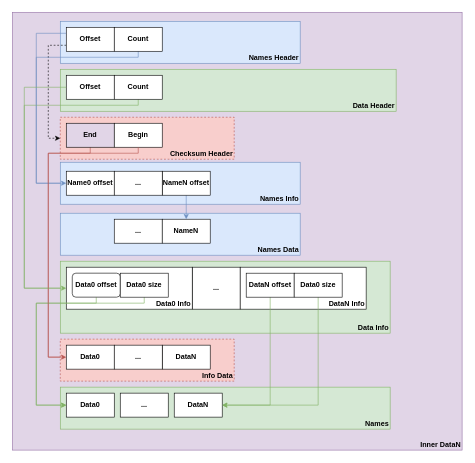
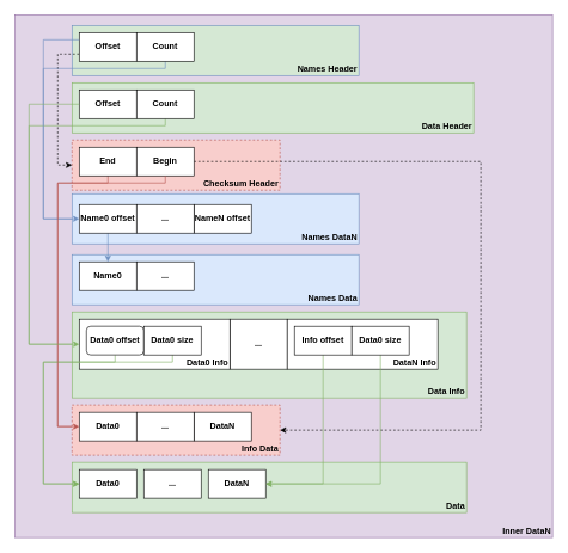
  <mxCell id="0" />
  <mxCell id="1" parent="0" />
  <mxCell id="2" value="Inner DataN" style="rounded=0;whiteSpace=wrap;html=1;fontStyle=1;align=right;verticalAlign=bottom;fillColor=#e1d5e7;strokeColor=#9673a6;" parent="1" vertex="1"><mxGeometry x="20" y="20" width="750" height="730" as="geometry" /></mxCell>
- <mxCell id="3" value="Names Header" style="rounded=0;whiteSpace=wrap;html=1;fontStyle=1;align=right;verticalAlign=bottom;fillColor=#dae8fc;strokeColor=#6c8ebf;" parent="1" vertex="1"><mxGeometry x="100" y="35" width="400" height="70" as="geometry" /></mxCell>
+ <mxCell id="3" value="Names Header" style="rounded=0;whiteSpace=wrap;html=1;fontStyle=1;align=right;verticalAlign=bottom;fillColor=#d5e8d4;strokeColor=#6c8ebf;" parent="1" vertex="1"><mxGeometry x="100" y="35" width="400" height="70" as="geometry" /></mxCell>
  <mxCell id="4" style="edgeStyle=orthogonalEdgeStyle;rounded=0;orthogonalLoop=1;jettySize=auto;html=1;exitX=0;exitY=0.75;exitDx=0;exitDy=0;dashed=1;entryX=0;entryY=0.5;entryDx=0;entryDy=0;" parent="1" source="5" target="12" edge="1"><mxGeometry relative="1" as="geometry"><mxPoint x="80" y="245" as="targetPoint" /><Array as="points"><mxPoint x="80" y="75" /><mxPoint x="80" y="230" /></Array></mxGeometry></mxCell>
  <mxCell id="5" value="Offset" style="rounded=0;whiteSpace=wrap;html=1;fontStyle=1" parent="1" vertex="1"><mxGeometry x="110" y="45" width="80" height="40" as="geometry" /></mxCell>
  <mxCell id="6" style="edgeStyle=orthogonalEdgeStyle;rounded=0;sketch=0;orthogonalLoop=1;jettySize=auto;html=1;exitX=0.5;exitY=1;exitDx=0;exitDy=0;entryX=0;entryY=0.5;entryDx=0;entryDy=0;shadow=0;strokeWidth=1;fillColor=#dae8fc;strokeColor=#6c8ebf;" parent="1" source="7" target="43" edge="1"><mxGeometry relative="1" as="geometry"><Array as="points"><mxPoint x="230" y="95" /><mxPoint x="60" y="95" /><mxPoint x="60" y="305" /></Array></mxGeometry></mxCell>
  <mxCell id="7" value="Count" style="rounded=0;whiteSpace=wrap;html=1;fontStyle=1" parent="1" vertex="1"><mxGeometry x="190" y="45" width="80" height="40" as="geometry" /></mxCell>
  <mxCell id="8" value="Data Header" style="rounded=0;whiteSpace=wrap;html=1;fontStyle=1;verticalAlign=bottom;align=right;fillColor=#d5e8d4;strokeColor=#82b366;" parent="1" vertex="1"><mxGeometry x="100" y="115" width="560" height="70" as="geometry" /></mxCell>
  <mxCell id="9" value="Offset" style="rounded=0;whiteSpace=wrap;html=1;fontStyle=1" parent="1" vertex="1"><mxGeometry x="110" y="125" width="80" height="40" as="geometry" /></mxCell>
  <mxCell id="10" style="edgeStyle=orthogonalEdgeStyle;rounded=0;sketch=0;orthogonalLoop=1;jettySize=auto;html=1;exitX=0.5;exitY=1;exitDx=0;exitDy=0;entryX=0;entryY=0.5;entryDx=0;entryDy=0;shadow=0;strokeWidth=1;fillColor=#d5e8d4;strokeColor=#82b366;" parent="1" source="11" target="32" edge="1"><mxGeometry relative="1" as="geometry"><Array as="points"><mxPoint x="230" y="175" /><mxPoint x="40" y="175" /><mxPoint x="40" y="480" /></Array></mxGeometry></mxCell>
  <mxCell id="11" value="Count" style="rounded=0;whiteSpace=wrap;html=1;fontStyle=1" parent="1" vertex="1"><mxGeometry x="190" y="125" width="80" height="40" as="geometry" /></mxCell>
  <mxCell id="12" value="Checksum Header" style="rounded=0;whiteSpace=wrap;html=1;fontStyle=1;verticalAlign=bottom;align=right;fillColor=#f8cecc;strokeColor=#b85450;dashed=1;" parent="1" vertex="1"><mxGeometry x="100" y="195" width="290" height="70" as="geometry" /></mxCell>
- <mxCell id="13" value="Names Info" style="rounded=0;whiteSpace=wrap;html=1;fontStyle=1;verticalAlign=bottom;align=right;fillColor=#dae8fc;strokeColor=#6c8ebf;" parent="1" vertex="1"><mxGeometry x="100" y="270" width="400" height="70" as="geometry" /></mxCell>
+ <mxCell id="13" value="Names DataN" style="rounded=0;whiteSpace=wrap;html=1;fontStyle=1;verticalAlign=bottom;align=right;fillColor=#dae8fc;strokeColor=#6c8ebf;" parent="1" vertex="1"><mxGeometry x="100" y="270" width="400" height="70" as="geometry" /></mxCell>
  <mxCell id="14" style="edgeStyle=orthogonalEdgeStyle;rounded=0;sketch=0;orthogonalLoop=1;jettySize=auto;html=1;exitX=0.5;exitY=1;exitDx=0;exitDy=0;entryX=0;entryY=0.5;entryDx=0;entryDy=0;shadow=0;strokeWidth=1;fillColor=#f8cecc;strokeColor=#b85450;" parent="1" source="15" target="25" edge="1"><mxGeometry relative="1" as="geometry"><Array as="points"><mxPoint x="150" y="255" /><mxPoint x="80" y="255" /><mxPoint x="80" y="595" /></Array></mxGeometry></mxCell>
- <mxCell id="15" value="End" style="rounded=0;whiteSpace=wrap;html=1;fontStyle=1;fillColor=#e1d5e7;" parent="1" vertex="1"><mxGeometry x="110" y="205" width="80" height="40" as="geometry" /></mxCell>
+ <mxCell id="15" value="End" style="rounded=0;whiteSpace=wrap;html=1;fontStyle=1" parent="1" vertex="1"><mxGeometry x="110" y="205" width="80" height="40" as="geometry" /></mxCell>
+ <mxCell id="16" style="edgeStyle=orthogonalEdgeStyle;rounded=0;orthogonalLoop=1;jettySize=auto;html=1;exitX=1;exitY=0.5;exitDx=0;exitDy=0;entryX=1;entryY=0.5;entryDx=0;entryDy=0;dashed=1;" parent="1" source="17" target="24" edge="1"><mxGeometry relative="1" as="geometry"><Array as="points"><mxPoint x="670" y="225" /><mxPoint x="670" y="600" /></Array></mxGeometry></mxCell>
  <mxCell id="17" value="Begin" style="rounded=0;whiteSpace=wrap;html=1;fontStyle=1" parent="1" vertex="1"><mxGeometry x="190" y="205" width="80" height="40" as="geometry" /></mxCell>
  <mxCell id="18" value="Names Data" style="rounded=0;whiteSpace=wrap;html=1;fontStyle=1;align=right;verticalAlign=bottom;fillColor=#dae8fc;strokeColor=#6c8ebf;" parent="1" vertex="1"><mxGeometry x="100" y="355" width="400" height="70" as="geometry" /></mxCell>
+ <mxCell id="19" value="Name0" style="rounded=0;whiteSpace=wrap;html=1;fontStyle=1" parent="1" vertex="1"><mxGeometry x="110" y="365" width="80" height="40" as="geometry" /></mxCell>
  <mxCell id="20" value="..." style="rounded=0;whiteSpace=wrap;html=1;fontStyle=1" parent="1" vertex="1"><mxGeometry x="190" y="365" width="80" height="40" as="geometry" /></mxCell>
- <mxCell id="21" value="NameN" style="rounded=0;whiteSpace=wrap;html=1;fontStyle=1" parent="1" vertex="1"><mxGeometry x="270" y="365" width="80" height="40" as="geometry" /></mxCell>
  <mxCell id="22" value="Data Info" style="rounded=0;whiteSpace=wrap;html=1;align=right;verticalAlign=bottom;fontStyle=1;fillColor=#d5e8d4;strokeColor=#82b366;" parent="1" vertex="1"><mxGeometry x="100" y="435" width="550" height="120" as="geometry" /></mxCell>
  <mxCell id="23" value="..." style="rounded=0;whiteSpace=wrap;html=1;fontStyle=1" parent="1" vertex="1"><mxGeometry x="320" y="445" width="80" height="70" as="geometry" /></mxCell>
  <mxCell id="24" value="Info Data" style="rounded=0;whiteSpace=wrap;html=1;fillColor=#f8cecc;fontStyle=1;verticalAlign=bottom;align=right;strokeColor=#b85450;dashed=1;" parent="1" vertex="1"><mxGeometry x="100" y="565" width="290" height="70" as="geometry" /></mxCell>
  <mxCell id="25" value="Data0" style="rounded=0;whiteSpace=wrap;html=1;fontStyle=1" parent="1" vertex="1"><mxGeometry x="110" y="575" width="80" height="40" as="geometry" /></mxCell>
  <mxCell id="26" value="DataN" style="rounded=0;whiteSpace=wrap;html=1;fontStyle=1" parent="1" vertex="1"><mxGeometry x="270" y="575" width="80" height="40" as="geometry" /></mxCell>
  <mxCell id="27" value="..." style="rounded=0;whiteSpace=wrap;html=1;fontStyle=1" parent="1" vertex="1"><mxGeometry x="190" y="575" width="80" height="40" as="geometry" /></mxCell>
- <mxCell id="28" value="Names" style="rounded=0;whiteSpace=wrap;html=1;fillColor=#d5e8d4;strokeColor=#82b366;fontStyle=1;align=right;verticalAlign=bottom;" parent="1" vertex="1"><mxGeometry x="100" y="645" width="550" height="70" as="geometry" /></mxCell>
+ <mxCell id="28" value="Data" style="rounded=0;whiteSpace=wrap;html=1;fillColor=#d5e8d4;strokeColor=#82b366;fontStyle=1;align=right;verticalAlign=bottom;" parent="1" vertex="1"><mxGeometry x="100" y="645" width="550" height="70" as="geometry" /></mxCell>
  <mxCell id="29" value="Data0" style="rounded=0;whiteSpace=wrap;html=1;fontStyle=1" parent="1" vertex="1"><mxGeometry x="110" y="655" width="80" height="40" as="geometry" /></mxCell>
  <mxCell id="30" value="DataN" style="rounded=0;whiteSpace=wrap;html=1;fontStyle=1" parent="1" vertex="1"><mxGeometry x="290" y="655" width="80" height="40" as="geometry" /></mxCell>
  <mxCell id="31" value="..." style="rounded=0;whiteSpace=wrap;html=1;fontStyle=1" parent="1" vertex="1"><mxGeometry x="200" y="655" width="80" height="40" as="geometry" /></mxCell>
  <mxCell id="32" value="Data0 Info" style="rounded=0;whiteSpace=wrap;html=1;fillColor=default;fontStyle=1;align=right;verticalAlign=bottom;" parent="1" vertex="1"><mxGeometry x="110" y="445" width="210" height="70" as="geometry" /></mxCell>
  <mxCell id="33" style="edgeStyle=orthogonalEdgeStyle;rounded=0;orthogonalLoop=1;jettySize=auto;html=1;exitX=0.5;exitY=1;exitDx=0;exitDy=0;fillColor=#d5e8d4;strokeColor=#82b366;entryX=0;entryY=0.5;entryDx=0;entryDy=0;" parent="1" source="34" target="29" edge="1"><mxGeometry relative="1" as="geometry"><mxPoint x="110" y="685" as="targetPoint" /><Array as="points"><mxPoint x="160" y="505" /><mxPoint x="60" y="505" /><mxPoint x="60" y="675" /></Array></mxGeometry></mxCell>
  <mxCell id="34" value="Data0 offset" style="whiteSpace=wrap;html=1;fontStyle=1;rounded=1;" parent="1" vertex="1"><mxGeometry x="120" y="455" width="80" height="40" as="geometry" /></mxCell>
  <mxCell id="35" style="edgeStyle=orthogonalEdgeStyle;rounded=0;orthogonalLoop=1;jettySize=auto;html=1;exitX=0.5;exitY=1;exitDx=0;exitDy=0;fillColor=#d5e8d4;strokeColor=#82b366;entryX=0;entryY=0.5;entryDx=0;entryDy=0;" parent="1" source="36" target="29" edge="1"><mxGeometry relative="1" as="geometry"><mxPoint x="110" y="665" as="targetPoint" /><Array as="points"><mxPoint x="240" y="505" /><mxPoint x="60" y="505" /><mxPoint x="60" y="675" /></Array></mxGeometry></mxCell>
  <mxCell id="36" value="Data0 size" style="rounded=0;whiteSpace=wrap;html=1;fontStyle=1" parent="1" vertex="1"><mxGeometry x="200" y="455" width="80" height="40" as="geometry" /></mxCell>
  <mxCell id="37" value="DataN Info" style="rounded=0;whiteSpace=wrap;html=1;fillColor=default;fontStyle=1;align=right;verticalAlign=bottom;" parent="1" vertex="1"><mxGeometry x="400" y="445" width="210" height="70" as="geometry" /></mxCell>
  <mxCell id="38" style="edgeStyle=orthogonalEdgeStyle;rounded=0;orthogonalLoop=1;jettySize=auto;html=1;exitX=0.5;exitY=1;exitDx=0;exitDy=0;entryX=1;entryY=0.5;entryDx=0;entryDy=0;fillColor=#d5e8d4;strokeColor=#82b366;" parent="1" source="39" target="30" edge="1"><mxGeometry relative="1" as="geometry" /></mxCell>
- <mxCell id="39" value="DataN offset" style="rounded=0;whiteSpace=wrap;html=1;fontStyle=1" parent="1" vertex="1"><mxGeometry x="410" y="455" width="80" height="40" as="geometry" /></mxCell>
+ <mxCell id="39" value="Info offset" style="rounded=0;whiteSpace=wrap;html=1;fontStyle=1" parent="1" vertex="1"><mxGeometry x="410" y="455" width="80" height="40" as="geometry" /></mxCell>
  <mxCell id="40" style="edgeStyle=orthogonalEdgeStyle;rounded=0;orthogonalLoop=1;jettySize=auto;html=1;exitX=0.5;exitY=1;exitDx=0;exitDy=0;entryX=1;entryY=0.5;entryDx=0;entryDy=0;fillColor=#d5e8d4;strokeColor=#82b366;" parent="1" source="41" target="30" edge="1"><mxGeometry relative="1" as="geometry" /></mxCell>
  <mxCell id="41" value="Data0 size" style="rounded=0;whiteSpace=wrap;html=1;fontStyle=1" parent="1" vertex="1"><mxGeometry x="490" y="455" width="80" height="40" as="geometry" /></mxCell>
+ <mxCell id="42" style="edgeStyle=orthogonalEdgeStyle;rounded=0;orthogonalLoop=1;jettySize=auto;html=1;exitX=0.5;exitY=1;exitDx=0;exitDy=0;entryX=0.5;entryY=0;entryDx=0;entryDy=0;fillColor=#dae8fc;strokeColor=#6c8ebf;" parent="1" source="43" target="19" edge="1"><mxGeometry relative="1" as="geometry" /></mxCell>
  <mxCell id="43" value="Name0 offset" style="rounded=0;whiteSpace=wrap;html=1;fontStyle=1" parent="1" vertex="1"><mxGeometry x="110" y="285" width="80" height="40" as="geometry" /></mxCell>
- <mxCell id="44" style="edgeStyle=orthogonalEdgeStyle;rounded=0;orthogonalLoop=1;jettySize=auto;html=1;exitX=0.5;exitY=1;exitDx=0;exitDy=0;fillColor=#dae8fc;strokeColor=#6c8ebf;" parent="1" source="45" target="21" edge="1"><mxGeometry relative="1" as="geometry" /></mxCell>
  <mxCell id="45" value="NameN offset" style="rounded=0;whiteSpace=wrap;html=1;fontStyle=1" parent="1" vertex="1"><mxGeometry x="270" y="285" width="80" height="40" as="geometry" /></mxCell>
  <mxCell id="46" value="..." style="rounded=0;whiteSpace=wrap;html=1;fontStyle=1" parent="1" vertex="1"><mxGeometry x="190" y="285" width="80" height="40" as="geometry" /></mxCell>
  <mxCell id="47" style="edgeStyle=orthogonalEdgeStyle;rounded=0;orthogonalLoop=1;jettySize=auto;html=1;exitX=0;exitY=0.25;exitDx=0;exitDy=0;entryX=0;entryY=0.5;entryDx=0;entryDy=0;fillColor=#dae8fc;strokeColor=#6c8ebf;" parent="1" source="5" target="43" edge="1"><mxGeometry relative="1" as="geometry"><mxPoint x="60" y="325" as="targetPoint" /><Array as="points"><mxPoint x="60" y="55" /><mxPoint x="60" y="305" /></Array></mxGeometry></mxCell>
  <mxCell id="48" style="edgeStyle=orthogonalEdgeStyle;rounded=0;orthogonalLoop=1;jettySize=auto;html=1;exitX=0.5;exitY=1;exitDx=0;exitDy=0;entryX=0;entryY=0.5;entryDx=0;entryDy=0;fillColor=#f8cecc;strokeColor=#b85450;" parent="1" source="17" target="25" edge="1"><mxGeometry relative="1" as="geometry"><Array as="points"><mxPoint x="230" y="255" /><mxPoint x="80" y="255" /><mxPoint x="80" y="595" /></Array></mxGeometry></mxCell>
  <mxCell id="49" style="edgeStyle=orthogonalEdgeStyle;rounded=0;orthogonalLoop=1;jettySize=auto;html=1;exitX=0;exitY=0.5;exitDx=0;exitDy=0;entryX=0;entryY=0.5;entryDx=0;entryDy=0;strokeWidth=1;shadow=0;fillColor=#d5e8d4;strokeColor=#82b366;" parent="1" source="9" target="32" edge="1"><mxGeometry relative="1" as="geometry"><Array as="points"><mxPoint x="40" y="145" /><mxPoint x="40" y="480" /></Array></mxGeometry></mxCell>
